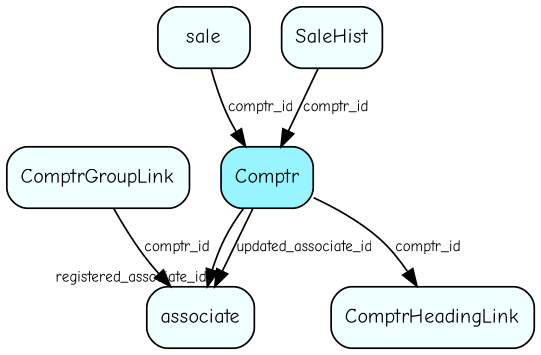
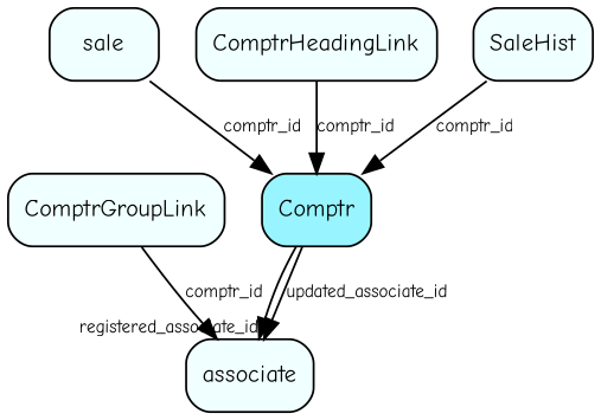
  digraph {
    fontname="Comic Neue"
    node [fillcolor=azure1 fontname="Comic Neue" fontsize=12 shape=box style="rounded, filled"]
    edge [fontname="Comic Neue" fontsize=9]
    Comptr [fillcolor=cadetblue1]
    associate
    sale
    ComptrGroupLink
    ComptrHeadingLink
    SaleHist
    Comptr -> associate [headlabel=registered_associate_id]
    Comptr -> associate [label=updated_associate_id]
    sale -> Comptr [label=comptr_id]
    ComptrGroupLink -> associate [label=comptr_id]
-   Comptr -> ComptrHeadingLink [label=comptr_id]
+   ComptrHeadingLink -> Comptr [label=comptr_id]
    SaleHist -> Comptr [label=comptr_id]
  }
